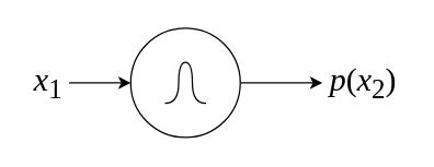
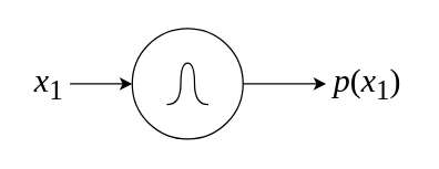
  <mxCell id="0" />
  <mxCell id="1" parent="0" />
  <mxCell id="2" value="" style="edgeStyle=orthogonalEdgeStyle;rounded=0;orthogonalLoop=1;jettySize=auto;html=1;" parent="1" source="3" target="7" edge="1"><mxGeometry relative="1" as="geometry" /></mxCell>
  <mxCell id="3" value="" style="ellipse;whiteSpace=wrap;html=1;aspect=fixed;" parent="1" vertex="1"><mxGeometry x="95" y="20" width="80" height="80" as="geometry" /></mxCell>
  <mxCell id="4" value="" style="edgeStyle=orthogonalEdgeStyle;rounded=0;orthogonalLoop=1;jettySize=auto;html=1;" parent="1" source="5" target="3" edge="1"><mxGeometry relative="1" as="geometry" /></mxCell>
  <mxCell id="5" value="&lt;font face=&quot;Times New Roman&quot; style=&quot;font-size: 24px;&quot;&gt;&lt;i&gt;x&lt;/i&gt;&lt;sub&gt;1&lt;/sub&gt;&lt;/font&gt;" style="text;html=1;strokeColor=none;fillColor=none;align=center;verticalAlign=middle;whiteSpace=wrap;rounded=0;" parent="1" vertex="1"><mxGeometry x="20" y="45" width="30" height="30" as="geometry" /></mxCell>
  <mxCell id="6" value="" style="endArrow=none;html=1;rounded=0;edgeStyle=orthogonalEdgeStyle;curved=1;" parent="1" edge="1"><mxGeometry width="50" height="50" relative="1" as="geometry"><mxPoint x="150" y="75" as="sourcePoint" /><mxPoint x="120" y="75" as="targetPoint" /><Array as="points"><mxPoint x="140" y="75" /><mxPoint x="140" y="45" /><mxPoint x="130" y="45" /><mxPoint x="130" y="75" /></Array></mxGeometry></mxCell>
- <mxCell id="7" value="&lt;font face=&quot;Times New Roman&quot; style=&quot;font-size: 24px;&quot;&gt;&lt;i&gt;p&lt;/i&gt;(&lt;i&gt;x&lt;/i&gt;&lt;sub&gt;2&lt;/sub&gt;)&lt;/font&gt;" style="text;html=1;strokeColor=none;fillColor=none;align=center;verticalAlign=middle;whiteSpace=wrap;rounded=0;" parent="1" vertex="1"><mxGeometry x="235" y="45" width="60" height="30" as="geometry" /></mxCell>
+ <mxCell id="7" value="&lt;font face=&quot;Times New Roman&quot; style=&quot;font-size: 24px;&quot;&gt;&lt;i&gt;p&lt;/i&gt;(&lt;i&gt;x&lt;/i&gt;&lt;sub&gt;1&lt;/sub&gt;)&lt;/font&gt;" style="text;html=1;strokeColor=none;fillColor=none;align=center;verticalAlign=middle;whiteSpace=wrap;rounded=0;" parent="1" vertex="1"><mxGeometry x="235" y="45" width="60" height="30" as="geometry" /></mxCell>
